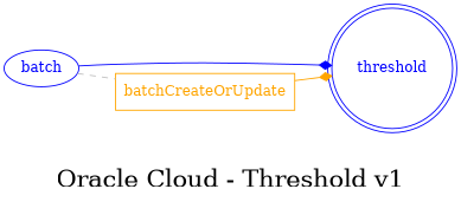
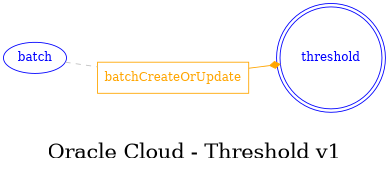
  digraph {
    fontsize=24
    label="Oracle Cloud - Threshold v1"
    splines=true
    rankdir=LR
    node [color=blue fontcolor=blue]
    edge [arrowhead=diamond arrowtail=none]
    threshold [shape=doublecircle]
    batch [shape=ellipse]
    batchCreateOrUpdate [color=orange fontcolor=orange shape=box]
-   batch -> threshold [color=blue fontcolor=blue]
    batch -> batchCreateOrUpdate [arrowhead=none color=grey fontcolor=grey style=dashed]
    batchCreateOrUpdate -> threshold [color=orange fontcolor=orange]
  }
